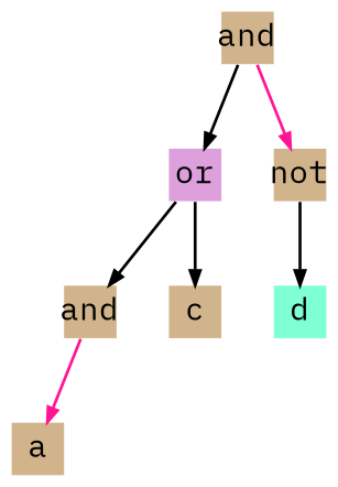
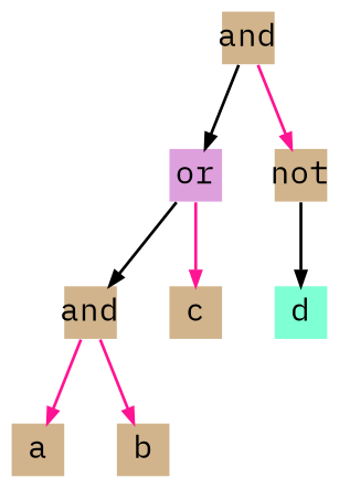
  digraph {
    fontname="IBM Plex Mono"
    ordering=out
    ranksep=.4
    node [color=brown fillcolor=tan fixedsize=true fontname="IBM Plex Mono" fontsize=11 shape=plaintext style=filled]
    edge [arrowsize=.5 color=black fontname="IBM Plex Mono"]
    n1 [height=.25 label=and width=.25]
    n2 [color=blue fillcolor=plum height=.25 label=or width=.25]
    n3 [color=blue height=.25 label=not width=.25]
    n4 [height=.25 label=and width=.25]
    n5 [height=.25 label=c width=.25]
    n6 [color=gray40 fillcolor=aquamarine height=.25 label=d width=.25]
    n7 [height=.25 label=a width=.25]
+   n8 [color=blue height=.25 label=b width=.25]
    n1 -> n2
    n1 -> n3 [color=deeppink]
    n2 -> n4
-   n2 -> n5
+   n2 -> n5 [color=deeppink]
    n3 -> n6
    n4 -> n7 [color=deeppink]
+   n4 -> n8 [color=deeppink]
  }
